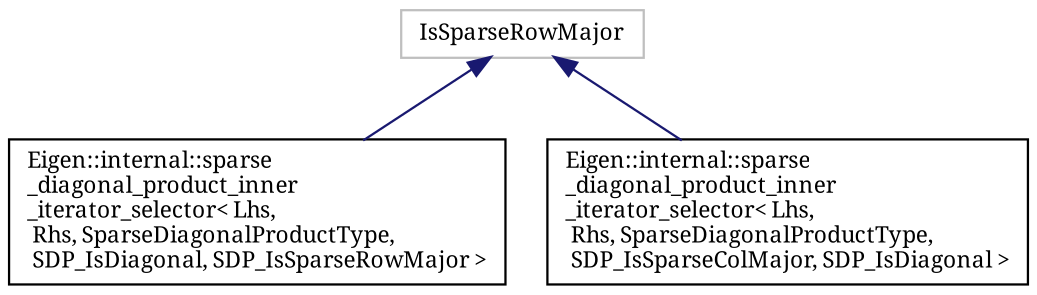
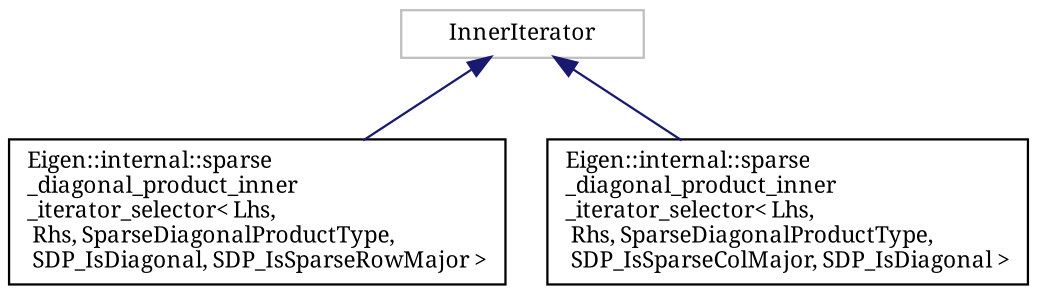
  digraph {
    rankdir=TB
    fontname="Noto Serif"
    node [color=black fillcolor=white fontname="Noto Serif" fontsize=10 shape=record style=filled]
    edge [color=midnightblue dir=back fontname="Noto Serif" fontsize=10 labelfontname=Helvetica labelfontsize=10 style=solid]
-   n1 [color=grey75 height=0.2 label=IsSparseRowMajor width=0.4]
+   n1 [color=grey75 height=0.2 label=InnerIterator width=0.4]
    n2 [height=0.2 label="Eigen::internal::sparse\l_diagonal_product_inner\l_iterator_selector\< Lhs,\l Rhs, SparseDiagonalProductType,\l SDP_IsDiagonal, SDP_IsSparseRowMajor \>" width=0.4]
    n3 [height=0.2 label="Eigen::internal::sparse\l_diagonal_product_inner\l_iterator_selector\< Lhs,\l Rhs, SparseDiagonalProductType,\l SDP_IsSparseColMajor, SDP_IsDiagonal \>" width=0.4]
    n1 -> n2
    n1 -> n3
  }
